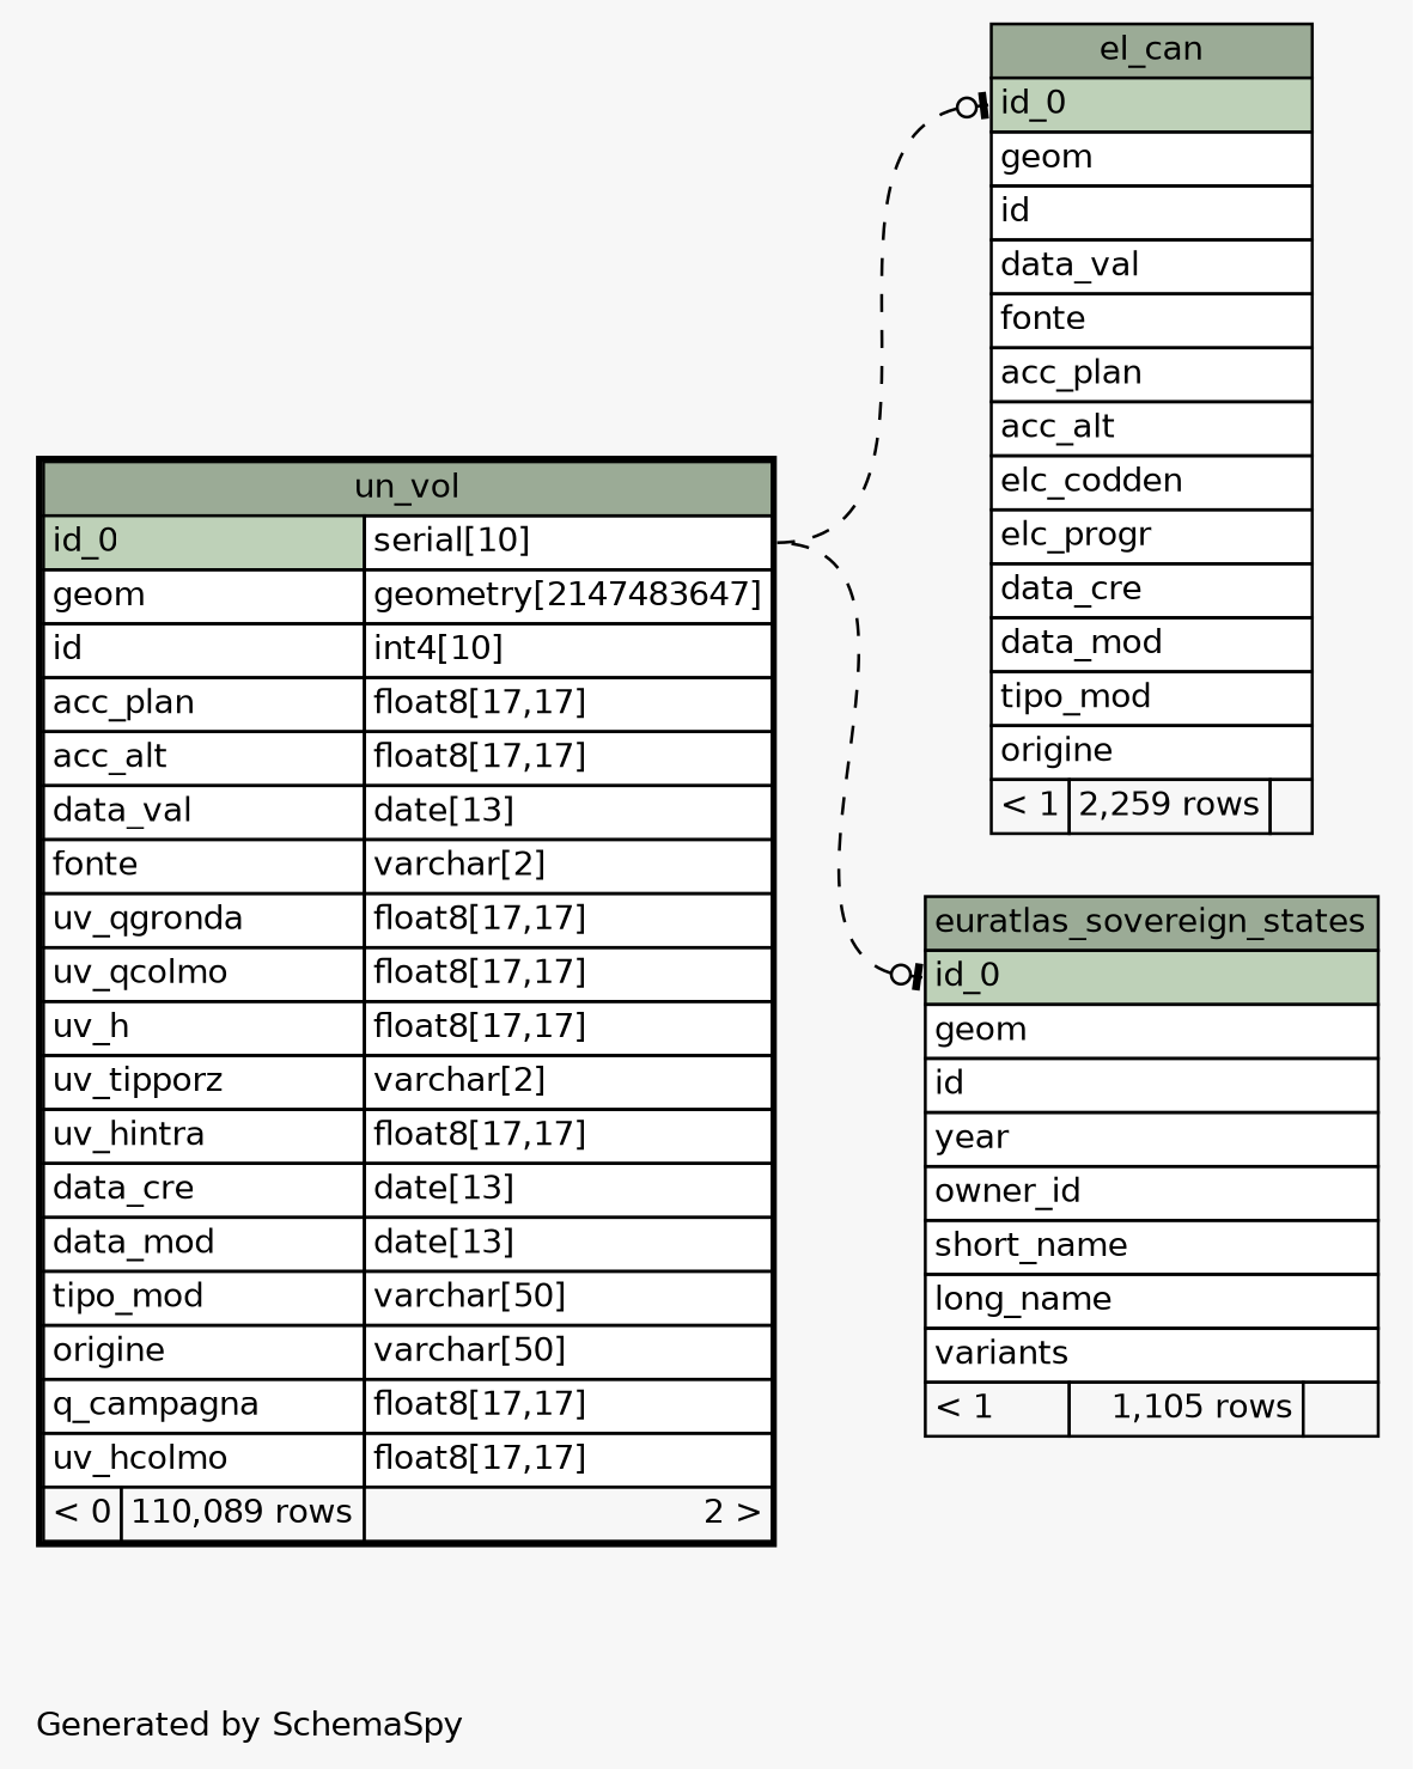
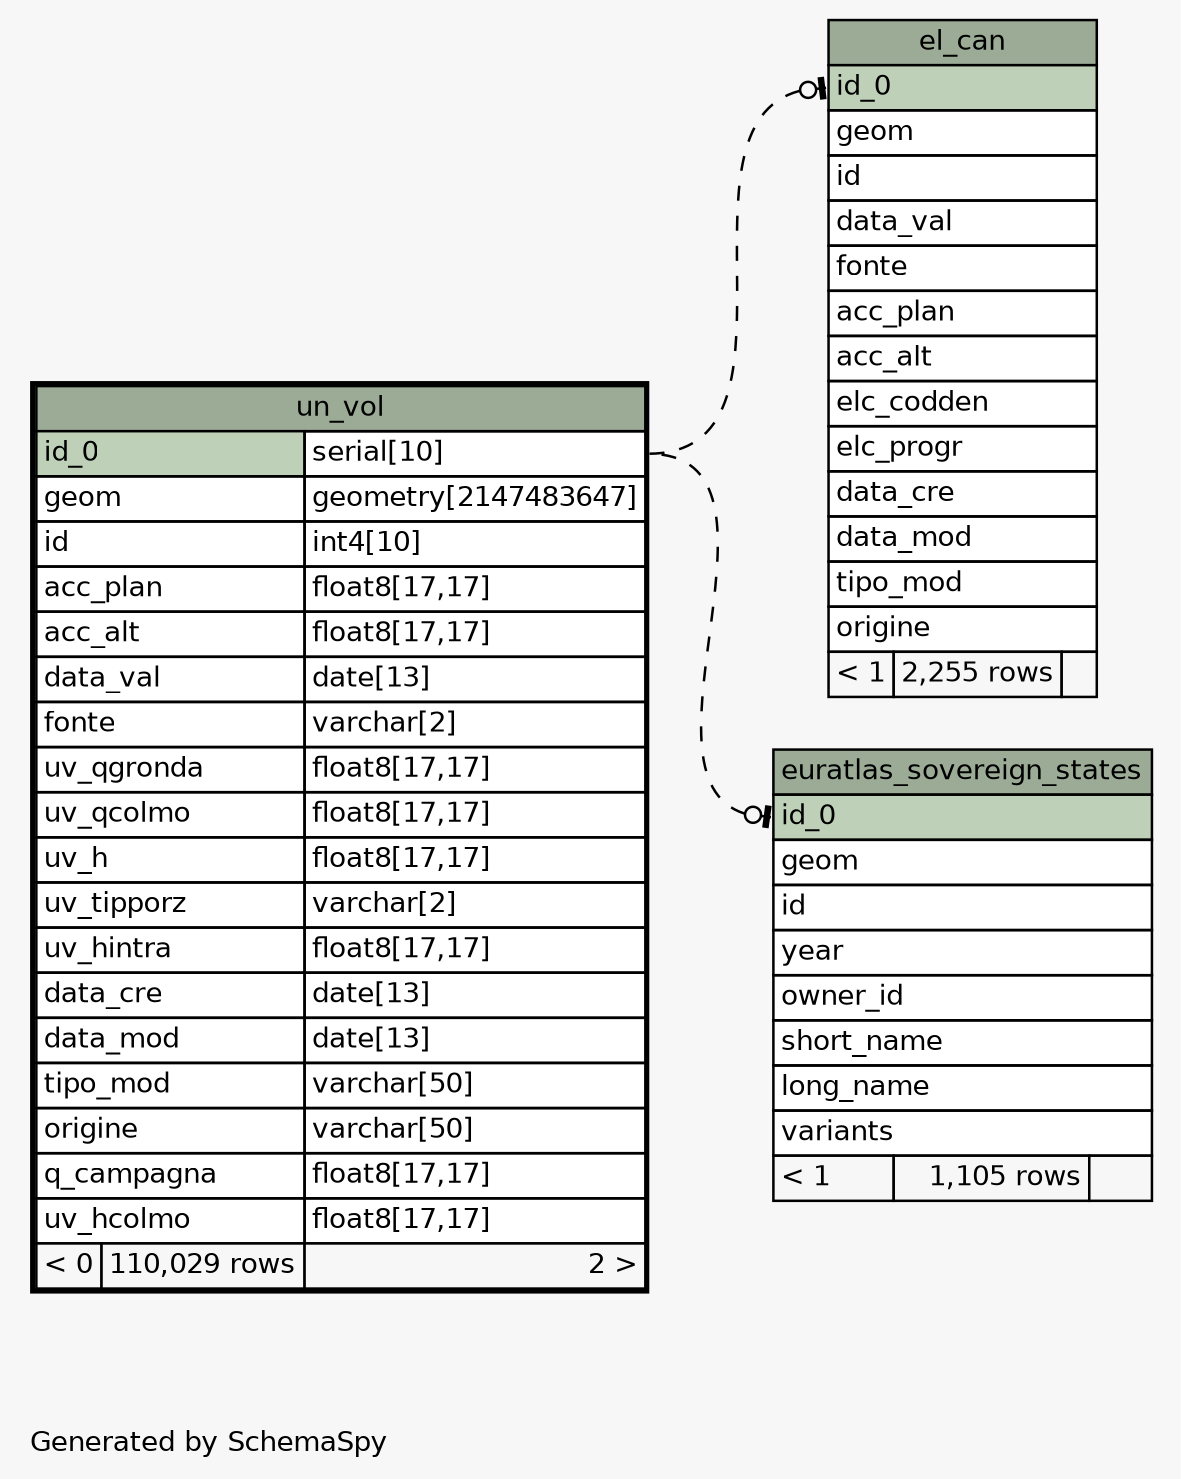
  digraph {
    bgcolor="#f7f7f7"
    fontname=Helvetica
    fontsize=11
    label="\nGenerated by SchemaSpy"
    labeljust=l
    nodesep=0.18
    rankdir=RL
    ranksep=0.46
    node [fontname=Helvetica fontsize=11 shape=plaintext]
    edge [arrowhead=none arrowsize=0.8 arrowtail=teeodot dir=back headport="id_0.type:e" style=dashed tailport="id_0:w"]
-   n1 [label=<     <TABLE BORDER="0" CELLBORDER="1" CELLSPACING="0" BGCOLOR="#ffffff">       <TR><TD COLSPAN="3" BGCOLOR="#9bab96" ALIGN="CENTER">el_can</TD></TR>       <TR><TD PORT="id_0" COLSPAN="3" BGCOLOR="#bed1b8" ALIGN="LEFT">id_0</TD></TR>       <TR><TD PORT="geom" COLSPAN="3" ALIGN="LEFT">geom</TD></TR>       <TR><TD PORT="id" COLSPAN="3" ALIGN="LEFT">id</TD></TR>       <TR><TD PORT="data_val" COLSPAN="3" ALIGN="LEFT">data_val</TD></TR>       <TR><TD PORT="fonte" COLSPAN="3" ALIGN="LEFT">fonte</TD></TR>       <TR><TD PORT="acc_plan" COLSPAN="3" ALIGN="LEFT">acc_plan</TD></TR>       <TR><TD PORT="acc_alt" COLSPAN="3" ALIGN="LEFT">acc_alt</TD></TR>       <TR><TD PORT="elc_codden" COLSPAN="3" ALIGN="LEFT">elc_codden</TD></TR>       <TR><TD PORT="elc_progr" COLSPAN="3" ALIGN="LEFT">elc_progr</TD></TR>       <TR><TD PORT="data_cre" COLSPAN="3" ALIGN="LEFT">data_cre</TD></TR>       <TR><TD PORT="data_mod" COLSPAN="3" ALIGN="LEFT">data_mod</TD></TR>       <TR><TD PORT="tipo_mod" COLSPAN="3" ALIGN="LEFT">tipo_mod</TD></TR>       <TR><TD PORT="origine" COLSPAN="3" ALIGN="LEFT">origine</TD></TR>       <TR><TD ALIGN="LEFT" BGCOLOR="#f7f7f7">&lt; 1</TD><TD ALIGN="RIGHT" BGCOLOR="#f7f7f7">2,259 rows</TD><TD ALIGN="RIGHT" BGCOLOR="#f7f7f7">  </TD></TR>     </TABLE>>]
-   n2 [label=<     <TABLE BORDER="2" CELLBORDER="1" CELLSPACING="0" BGCOLOR="#ffffff">       <TR><TD COLSPAN="3" BGCOLOR="#9bab96" ALIGN="CENTER">un_vol</TD></TR>       <TR><TD PORT="id_0" COLSPAN="2" BGCOLOR="#bed1b8" ALIGN="LEFT">id_0</TD><TD PORT="id_0.type" ALIGN="LEFT">serial[10]</TD></TR>       <TR><TD PORT="geom" COLSPAN="2" ALIGN="LEFT">geom</TD><TD PORT="geom.type" ALIGN="LEFT">geometry[2147483647]</TD></TR>       <TR><TD PORT="id" COLSPAN="2" ALIGN="LEFT">id</TD><TD PORT="id.type" ALIGN="LEFT">int4[10]</TD></TR>       <TR><TD PORT="acc_plan" COLSPAN="2" ALIGN="LEFT">acc_plan</TD><TD PORT="acc_plan.type" ALIGN="LEFT">float8[17,17]</TD></TR>       <TR><TD PORT="acc_alt" COLSPAN="2" ALIGN="LEFT">acc_alt</TD><TD PORT="acc_alt.type" ALIGN="LEFT">float8[17,17]</TD></TR>       <TR><TD PORT="data_val" COLSPAN="2" ALIGN="LEFT">data_val</TD><TD PORT="data_val.type" ALIGN="LEFT">date[13]</TD></TR>       <TR><TD PORT="fonte" COLSPAN="2" ALIGN="LEFT">fonte</TD><TD PORT="fonte.type" ALIGN="LEFT">varchar[2]</TD></TR>       <TR><TD PORT="uv_qgronda" COLSPAN="2" ALIGN="LEFT">uv_qgronda</TD><TD PORT="uv_qgronda.type" ALIGN="LEFT">float8[17,17]</TD></TR>       <TR><TD PORT="uv_qcolmo" COLSPAN="2" ALIGN="LEFT">uv_qcolmo</TD><TD PORT="uv_qcolmo.type" ALIGN="LEFT">float8[17,17]</TD></TR>       <TR><TD PORT="uv_h" COLSPAN="2" ALIGN="LEFT">uv_h</TD><TD PORT="uv_h.type" ALIGN="LEFT">float8[17,17]</TD></TR>       <TR><TD PORT="uv_tipporz" COLSPAN="2" ALIGN="LEFT">uv_tipporz</TD><TD PORT="uv_tipporz.type" ALIGN="LEFT">varchar[2]</TD></TR>       <TR><TD PORT="uv_hintra" COLSPAN="2" ALIGN="LEFT">uv_hintra</TD><TD PORT="uv_hintra.type" ALIGN="LEFT">float8[17,17]</TD></TR>       <TR><TD PORT="data_cre" COLSPAN="2" ALIGN="LEFT">data_cre</TD><TD PORT="data_cre.type" ALIGN="LEFT">date[13]</TD></TR>       <TR><TD PORT="data_mod" COLSPAN="2" ALIGN="LEFT">data_mod</TD><TD PORT="data_mod.type" ALIGN="LEFT">date[13]</TD></TR>       <TR><TD PORT="tipo_mod" COLSPAN="2" ALIGN="LEFT">tipo_mod</TD><TD PORT="tipo_mod.type" ALIGN="LEFT">varchar[50]</TD></TR>       <TR><TD PORT="origine" COLSPAN="2" ALIGN="LEFT">origine</TD><TD PORT="origine.type" ALIGN="LEFT">varchar[50]</TD></TR>       <TR><TD PORT="q_campagna" COLSPAN="2" ALIGN="LEFT">q_campagna</TD><TD PORT="q_campagna.type" ALIGN="LEFT">float8[17,17]</TD></TR>       <TR><TD PORT="uv_hcolmo" COLSPAN="2" ALIGN="LEFT">uv_hcolmo</TD><TD PORT="uv_hcolmo.type" ALIGN="LEFT">float8[17,17]</TD></TR>       <TR><TD ALIGN="LEFT" BGCOLOR="#f7f7f7">&lt; 0</TD><TD ALIGN="RIGHT" BGCOLOR="#f7f7f7">110,089 rows</TD><TD ALIGN="RIGHT" BGCOLOR="#f7f7f7">2 &gt;</TD></TR>     </TABLE>>]
+   n1 [label=<     <TABLE BORDER="0" CELLBORDER="1" CELLSPACING="0" BGCOLOR="#ffffff">       <TR><TD COLSPAN="3" BGCOLOR="#9bab96" ALIGN="CENTER">el_can</TD></TR>       <TR><TD PORT="id_0" COLSPAN="3" BGCOLOR="#bed1b8" ALIGN="LEFT">id_0</TD></TR>       <TR><TD PORT="geom" COLSPAN="3" ALIGN="LEFT">geom</TD></TR>       <TR><TD PORT="id" COLSPAN="3" ALIGN="LEFT">id</TD></TR>       <TR><TD PORT="data_val" COLSPAN="3" ALIGN="LEFT">data_val</TD></TR>       <TR><TD PORT="fonte" COLSPAN="3" ALIGN="LEFT">fonte</TD></TR>       <TR><TD PORT="acc_plan" COLSPAN="3" ALIGN="LEFT">acc_plan</TD></TR>       <TR><TD PORT="acc_alt" COLSPAN="3" ALIGN="LEFT">acc_alt</TD></TR>       <TR><TD PORT="elc_codden" COLSPAN="3" ALIGN="LEFT">elc_codden</TD></TR>       <TR><TD PORT="elc_progr" COLSPAN="3" ALIGN="LEFT">elc_progr</TD></TR>       <TR><TD PORT="data_cre" COLSPAN="3" ALIGN="LEFT">data_cre</TD></TR>       <TR><TD PORT="data_mod" COLSPAN="3" ALIGN="LEFT">data_mod</TD></TR>       <TR><TD PORT="tipo_mod" COLSPAN="3" ALIGN="LEFT">tipo_mod</TD></TR>       <TR><TD PORT="origine" COLSPAN="3" ALIGN="LEFT">origine</TD></TR>       <TR><TD ALIGN="LEFT" BGCOLOR="#f7f7f7">&lt; 1</TD><TD ALIGN="RIGHT" BGCOLOR="#f7f7f7">2,255 rows</TD><TD ALIGN="RIGHT" BGCOLOR="#f7f7f7">  </TD></TR>     </TABLE>>]
+   n2 [label=<     <TABLE BORDER="2" CELLBORDER="1" CELLSPACING="0" BGCOLOR="#ffffff">       <TR><TD COLSPAN="3" BGCOLOR="#9bab96" ALIGN="CENTER">un_vol</TD></TR>       <TR><TD PORT="id_0" COLSPAN="2" BGCOLOR="#bed1b8" ALIGN="LEFT">id_0</TD><TD PORT="id_0.type" ALIGN="LEFT">serial[10]</TD></TR>       <TR><TD PORT="geom" COLSPAN="2" ALIGN="LEFT">geom</TD><TD PORT="geom.type" ALIGN="LEFT">geometry[2147483647]</TD></TR>       <TR><TD PORT="id" COLSPAN="2" ALIGN="LEFT">id</TD><TD PORT="id.type" ALIGN="LEFT">int4[10]</TD></TR>       <TR><TD PORT="acc_plan" COLSPAN="2" ALIGN="LEFT">acc_plan</TD><TD PORT="acc_plan.type" ALIGN="LEFT">float8[17,17]</TD></TR>       <TR><TD PORT="acc_alt" COLSPAN="2" ALIGN="LEFT">acc_alt</TD><TD PORT="acc_alt.type" ALIGN="LEFT">float8[17,17]</TD></TR>       <TR><TD PORT="data_val" COLSPAN="2" ALIGN="LEFT">data_val</TD><TD PORT="data_val.type" ALIGN="LEFT">date[13]</TD></TR>       <TR><TD PORT="fonte" COLSPAN="2" ALIGN="LEFT">fonte</TD><TD PORT="fonte.type" ALIGN="LEFT">varchar[2]</TD></TR>       <TR><TD PORT="uv_qgronda" COLSPAN="2" ALIGN="LEFT">uv_qgronda</TD><TD PORT="uv_qgronda.type" ALIGN="LEFT">float8[17,17]</TD></TR>       <TR><TD PORT="uv_qcolmo" COLSPAN="2" ALIGN="LEFT">uv_qcolmo</TD><TD PORT="uv_qcolmo.type" ALIGN="LEFT">float8[17,17]</TD></TR>       <TR><TD PORT="uv_h" COLSPAN="2" ALIGN="LEFT">uv_h</TD><TD PORT="uv_h.type" ALIGN="LEFT">float8[17,17]</TD></TR>       <TR><TD PORT="uv_tipporz" COLSPAN="2" ALIGN="LEFT">uv_tipporz</TD><TD PORT="uv_tipporz.type" ALIGN="LEFT">varchar[2]</TD></TR>       <TR><TD PORT="uv_hintra" COLSPAN="2" ALIGN="LEFT">uv_hintra</TD><TD PORT="uv_hintra.type" ALIGN="LEFT">float8[17,17]</TD></TR>       <TR><TD PORT="data_cre" COLSPAN="2" ALIGN="LEFT">data_cre</TD><TD PORT="data_cre.type" ALIGN="LEFT">date[13]</TD></TR>       <TR><TD PORT="data_mod" COLSPAN="2" ALIGN="LEFT">data_mod</TD><TD PORT="data_mod.type" ALIGN="LEFT">date[13]</TD></TR>       <TR><TD PORT="tipo_mod" COLSPAN="2" ALIGN="LEFT">tipo_mod</TD><TD PORT="tipo_mod.type" ALIGN="LEFT">varchar[50]</TD></TR>       <TR><TD PORT="origine" COLSPAN="2" ALIGN="LEFT">origine</TD><TD PORT="origine.type" ALIGN="LEFT">varchar[50]</TD></TR>       <TR><TD PORT="q_campagna" COLSPAN="2" ALIGN="LEFT">q_campagna</TD><TD PORT="q_campagna.type" ALIGN="LEFT">float8[17,17]</TD></TR>       <TR><TD PORT="uv_hcolmo" COLSPAN="2" ALIGN="LEFT">uv_hcolmo</TD><TD PORT="uv_hcolmo.type" ALIGN="LEFT">float8[17,17]</TD></TR>       <TR><TD ALIGN="LEFT" BGCOLOR="#f7f7f7">&lt; 0</TD><TD ALIGN="RIGHT" BGCOLOR="#f7f7f7">110,029 rows</TD><TD ALIGN="RIGHT" BGCOLOR="#f7f7f7">2 &gt;</TD></TR>     </TABLE>>]
    n3 [label=<     <TABLE BORDER="0" CELLBORDER="1" CELLSPACING="0" BGCOLOR="#ffffff">       <TR><TD COLSPAN="3" BGCOLOR="#9bab96" ALIGN="CENTER">euratlas_sovereign_states</TD></TR>       <TR><TD PORT="id_0" COLSPAN="3" BGCOLOR="#bed1b8" ALIGN="LEFT">id_0</TD></TR>       <TR><TD PORT="geom" COLSPAN="3" ALIGN="LEFT">geom</TD></TR>       <TR><TD PORT="id" COLSPAN="3" ALIGN="LEFT">id</TD></TR>       <TR><TD PORT="year" COLSPAN="3" ALIGN="LEFT">year</TD></TR>       <TR><TD PORT="owner_id" COLSPAN="3" ALIGN="LEFT">owner_id</TD></TR>       <TR><TD PORT="short_name" COLSPAN="3" ALIGN="LEFT">short_name</TD></TR>       <TR><TD PORT="long_name" COLSPAN="3" ALIGN="LEFT">long_name</TD></TR>       <TR><TD PORT="variants" COLSPAN="3" ALIGN="LEFT">variants</TD></TR>       <TR><TD ALIGN="LEFT" BGCOLOR="#f7f7f7">&lt; 1</TD><TD ALIGN="RIGHT" BGCOLOR="#f7f7f7">1,105 rows</TD><TD ALIGN="RIGHT" BGCOLOR="#f7f7f7">  </TD></TR>     </TABLE>>]
    n1 -> n2
    n3 -> n2
  }
